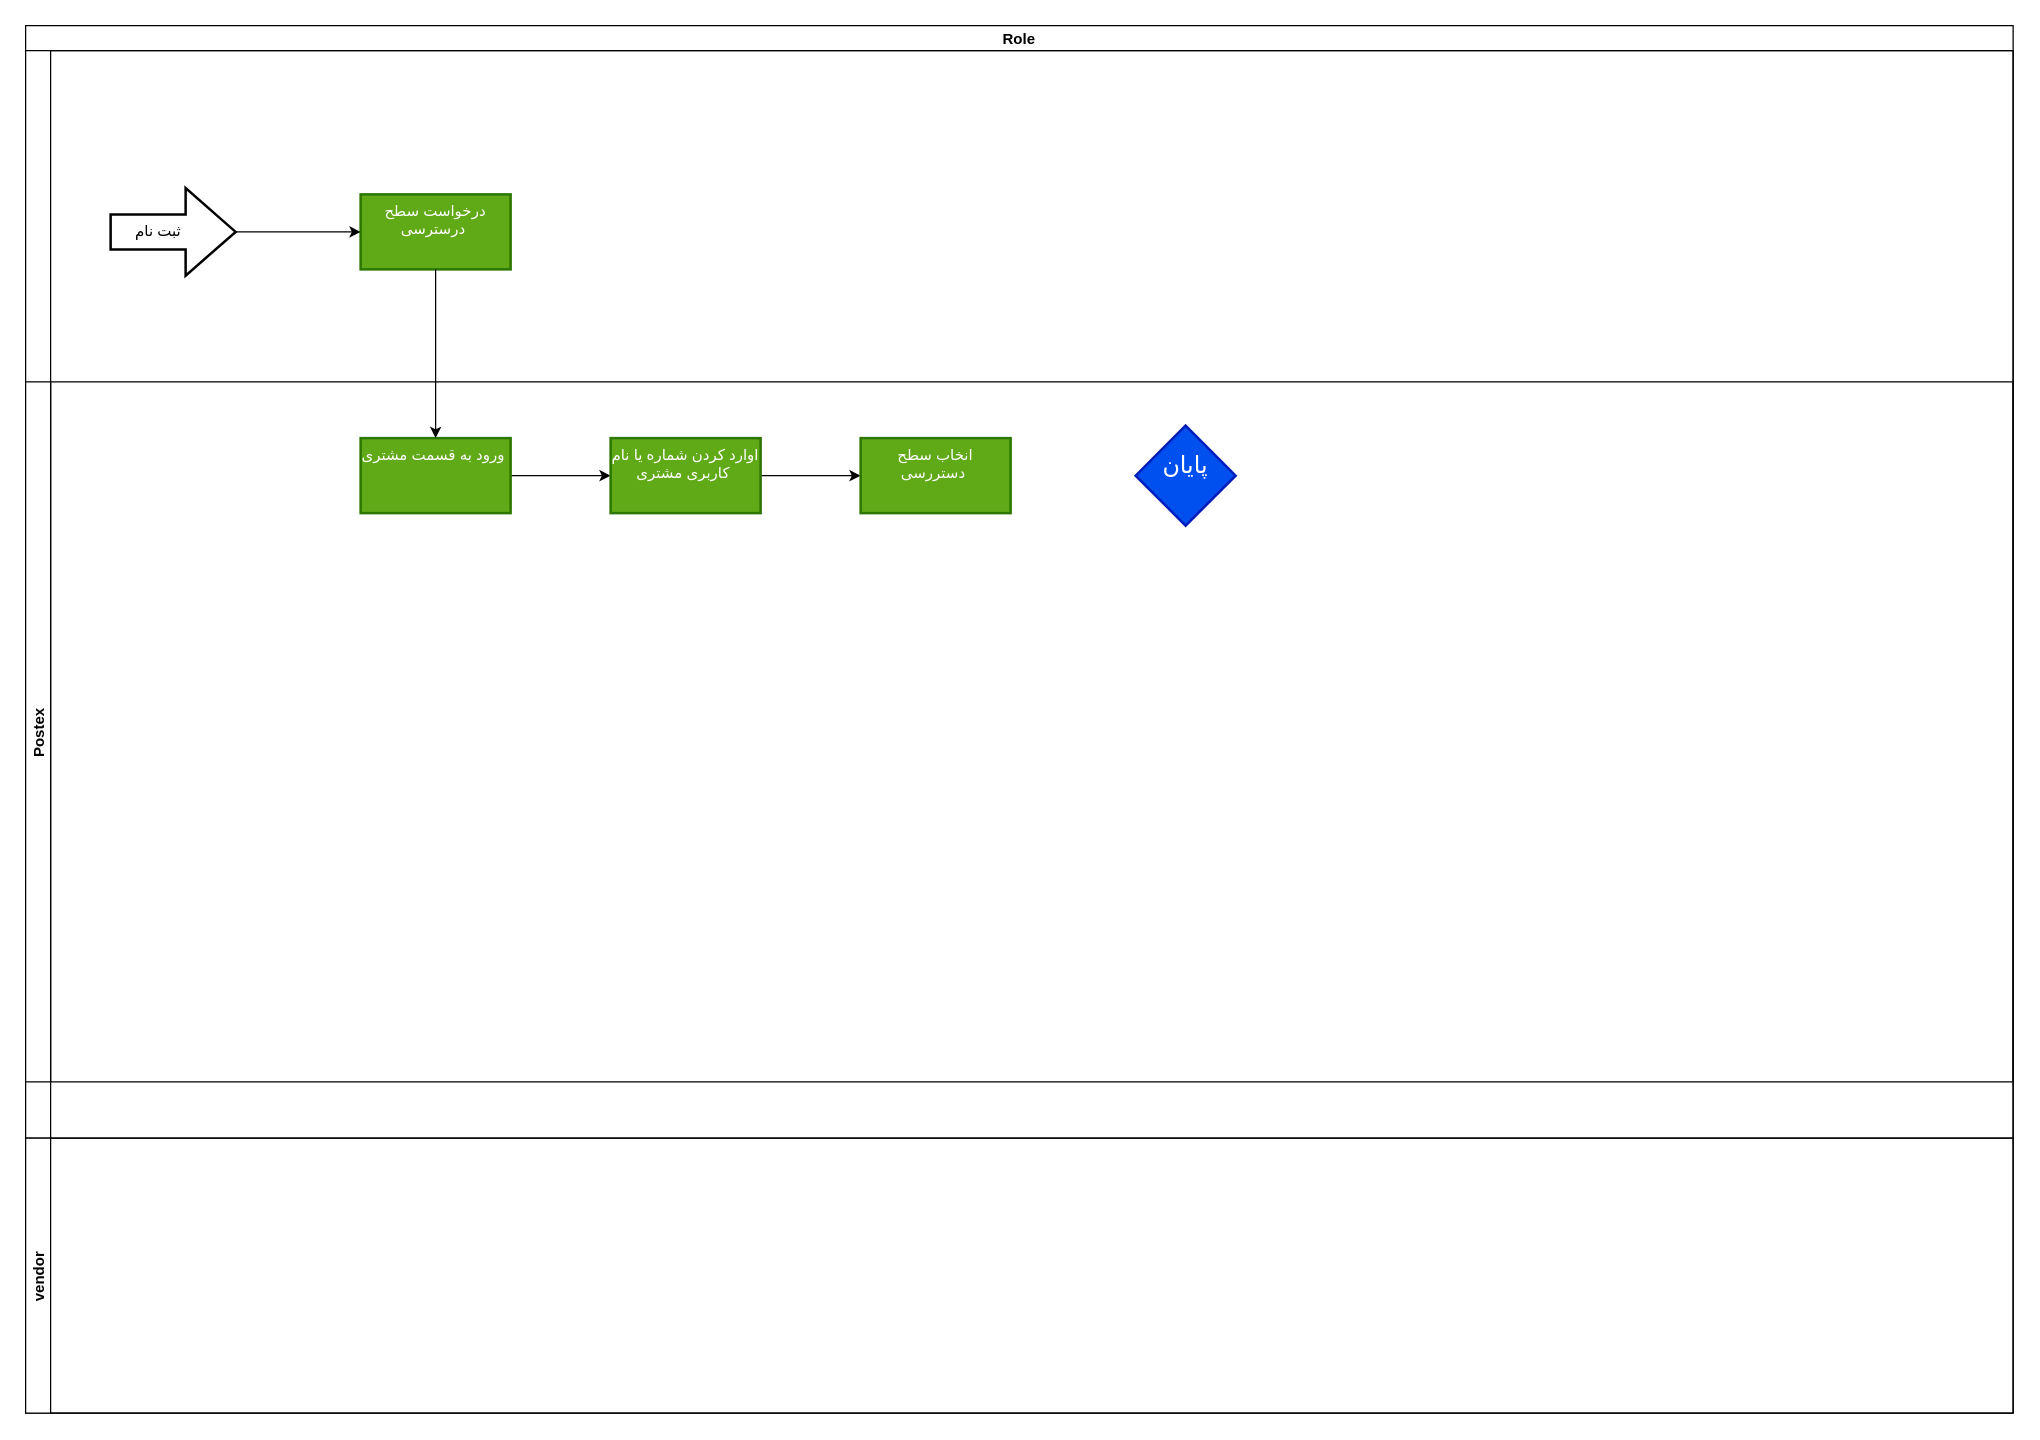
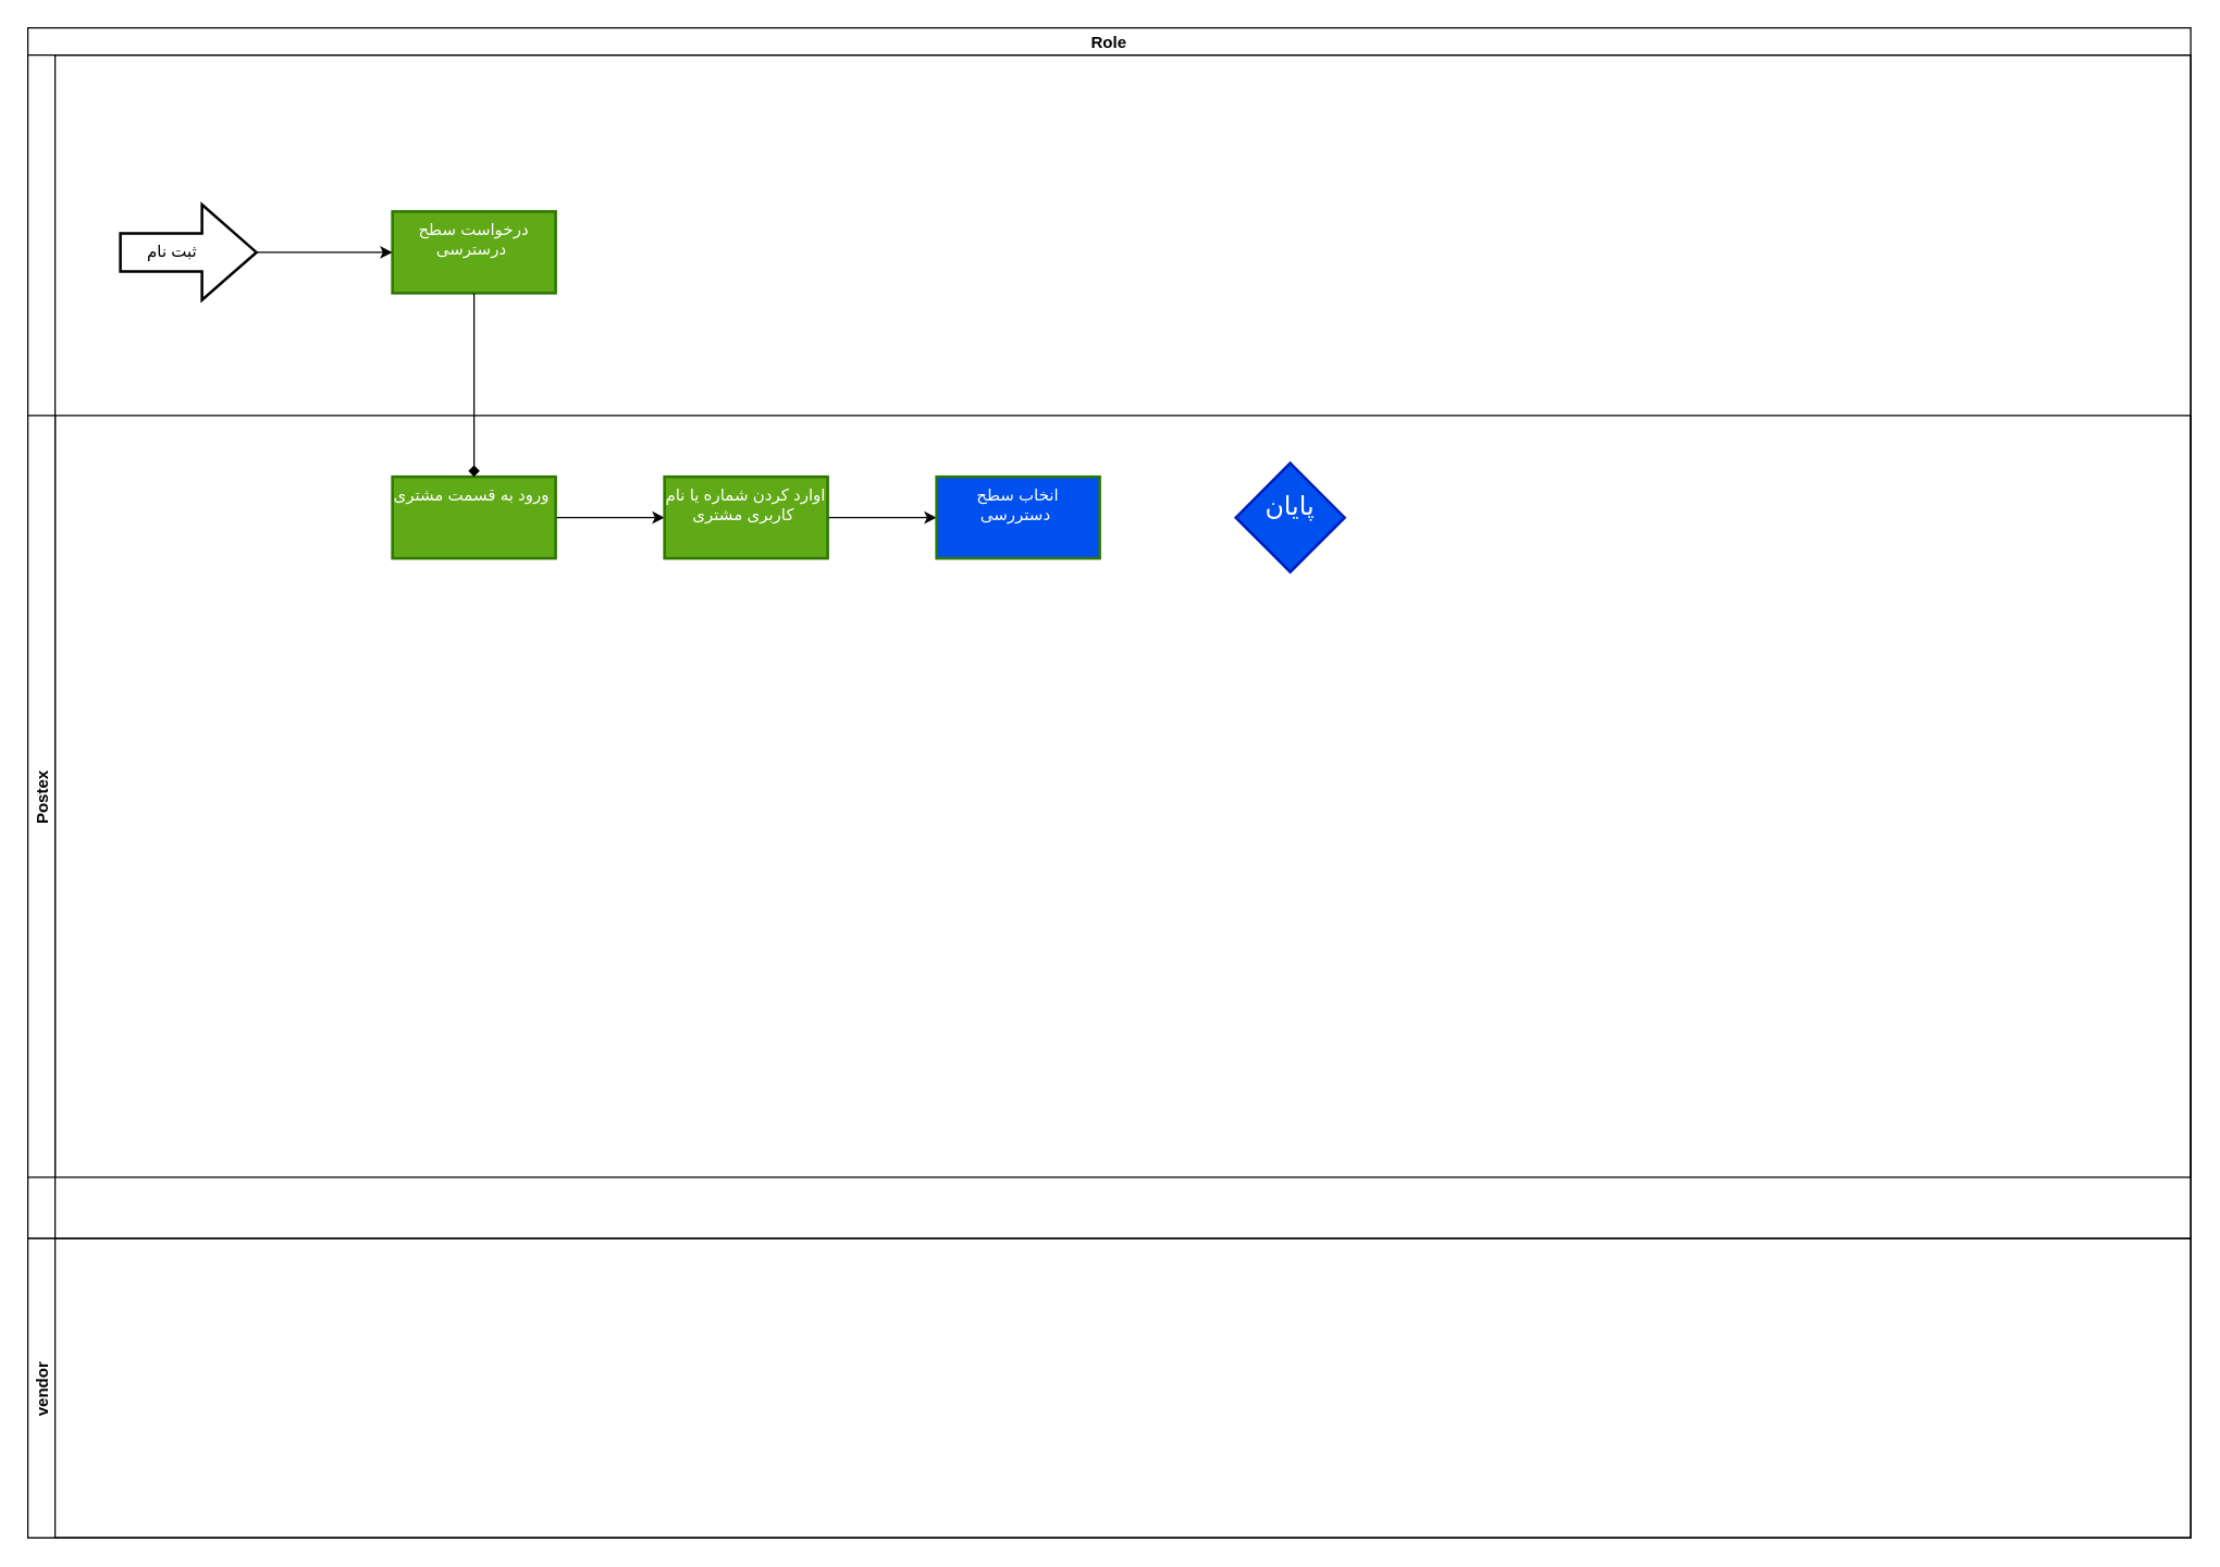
  <mxCell id="0" />
  <mxCell id="1" parent="0" />
  <mxCell id="2" value="Role" style="swimlane;childLayout=stackLayout;resizeParent=1;resizeParentMax=0;horizontal=1;startSize=20;horizontalStack=0;" vertex="1" parent="1"><mxGeometry x="20" y="20" width="1590" height="1110" as="geometry" /></mxCell>
  <mxCell id="3" value="custumer" style="swimlane;startSize=20;horizontal=0;" vertex="1" parent="2"><mxGeometry y="20" width="1590" height="870" as="geometry" /></mxCell>
  <mxCell id="4" value="" style="verticalLabelPosition=bottom;verticalAlign=top;html=1;strokeWidth=2;shape=mxgraph.arrows2.arrow;dy=0.6;dx=40;notch=0;" vertex="1" parent="3"><mxGeometry x="68" y="110" width="100" height="70" as="geometry" /></mxCell>
  <mxCell id="5" value="ثبت نام&amp;nbsp;" style="text;html=1;strokeColor=none;fillColor=none;align=center;verticalAlign=middle;whiteSpace=wrap;rounded=0;" vertex="1" parent="3"><mxGeometry x="78" y="130" width="60" height="30" as="geometry" /></mxCell>
  <mxCell id="6" value="درخواست سطح درسترسی&amp;nbsp;" style="whiteSpace=wrap;html=1;verticalAlign=top;strokeWidth=2;fillColor=#60a917;fontColor=#ffffff;strokeColor=#2D7600;" vertex="1" parent="3"><mxGeometry x="268" y="115" width="120" height="60" as="geometry" /></mxCell>
  <mxCell id="7" value="" style="edgeStyle=none;html=1;" edge="1" parent="3" source="4" target="6"><mxGeometry relative="1" as="geometry" /></mxCell>
  <mxCell id="8" value="Postex" style="swimlane;startSize=20;horizontal=0;" vertex="1" parent="3"><mxGeometry y="265" width="1590" height="560" as="geometry" /></mxCell>
  <mxCell id="9" value="" style="edgeStyle=none;html=1;" edge="1" parent="8" source="10" target="12"><mxGeometry relative="1" as="geometry" /></mxCell>
  <mxCell id="10" value="ورود به قسمت مشتری&amp;nbsp;" style="whiteSpace=wrap;html=1;verticalAlign=top;strokeWidth=2;fillColor=#60a917;fontColor=#ffffff;strokeColor=#2D7600;" vertex="1" parent="8"><mxGeometry x="268" y="45" width="120" height="60" as="geometry" /></mxCell>
  <mxCell id="11" value="" style="edgeStyle=none;html=1;" edge="1" parent="8" source="12" target="13"><mxGeometry relative="1" as="geometry" /></mxCell>
  <mxCell id="12" value="اوارد کردن شماره یا نام کاربری مشتری&amp;nbsp;" style="whiteSpace=wrap;html=1;verticalAlign=top;strokeWidth=2;fillColor=#60a917;fontColor=#ffffff;strokeColor=#2D7600;" vertex="1" parent="8"><mxGeometry x="468" y="45" width="120" height="60" as="geometry" /></mxCell>
- <mxCell id="13" value="انخاب سطح دستررسی&amp;nbsp;&lt;br&gt;" style="whiteSpace=wrap;html=1;verticalAlign=top;strokeWidth=2;fillColor=#60a917;fontColor=#ffffff;strokeColor=#2D7600;" vertex="1" parent="8"><mxGeometry x="668" y="45" width="120" height="60" as="geometry" /></mxCell>
+ <mxCell id="13" value="انخاب سطح دستررسی&amp;nbsp;&lt;br&gt;" style="whiteSpace=wrap;html=1;verticalAlign=top;strokeWidth=2;fillColor=#0050ef;fontColor=#ffffff;strokeColor=#2D7600;" vertex="1" parent="8"><mxGeometry x="668" y="45" width="120" height="60" as="geometry" /></mxCell>
  <mxCell id="14" value="&lt;br&gt;&lt;font style=&quot;font-size: 19px&quot;&gt;پایان&lt;br&gt;&lt;/font&gt;&lt;br&gt;" style="rhombus;whiteSpace=wrap;html=1;verticalAlign=top;fillColor=#0050ef;strokeColor=#001DBC;fontColor=#ffffff;strokeWidth=2;" vertex="1" parent="8"><mxGeometry x="888" y="35" width="80" height="80" as="geometry" /></mxCell>
- <mxCell id="15" value="" style="edgeStyle=none;html=1;" edge="1" parent="3" source="6" target="10"><mxGeometry relative="1" as="geometry" /></mxCell>
+ <mxCell id="15" value="" style="edgeStyle=none;html=1;endArrow=diamond;" edge="1" parent="3" source="6" target="10"><mxGeometry relative="1" as="geometry" /></mxCell>
  <mxCell id="16" value="vendor" style="swimlane;startSize=20;horizontal=0;" vertex="1" parent="2"><mxGeometry y="890" width="1590" height="220" as="geometry" /></mxCell>
